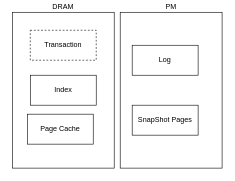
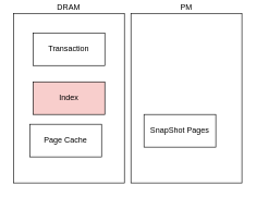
  <mxCell id="0" />
  <mxCell id="1" parent="0" />
  <mxCell id="2" value="&lt;div style=&quot;&quot;&gt;DRAM&lt;/div&gt;" style="rounded=0;whiteSpace=wrap;html=1;align=center;labelPosition=center;verticalLabelPosition=top;verticalAlign=bottom;" vertex="1" parent="1"><mxGeometry x="20" y="20" width="170" height="260" as="geometry" /></mxCell>
  <mxCell id="3" value="PM" style="rounded=0;whiteSpace=wrap;html=1;labelPosition=center;verticalLabelPosition=top;align=center;verticalAlign=bottom;" vertex="1" parent="1"><mxGeometry x="200" y="20" width="170" height="260" as="geometry" /></mxCell>
- <mxCell id="4" value="Transaction" style="rounded=0;whiteSpace=wrap;html=1;dashed=1;" vertex="1" parent="1"><mxGeometry x="50" y="50" width="110" height="50" as="geometry" /></mxCell>
+ <mxCell id="4" value="Transaction" style="rounded=0;whiteSpace=wrap;html=1;" vertex="1" parent="1"><mxGeometry x="50" y="50" width="110" height="50" as="geometry" /></mxCell>
  <mxCell id="5" value="Page Cache" style="rounded=0;whiteSpace=wrap;html=1;" vertex="1" parent="1"><mxGeometry x="45" y="190" width="110" height="50" as="geometry" /></mxCell>
- <mxCell id="6" value="Index" style="rounded=0;whiteSpace=wrap;html=1;" vertex="1" parent="1"><mxGeometry x="50" y="125" width="110" height="50" as="geometry" /></mxCell>
- <mxCell id="7" value="Log" style="rounded=0;whiteSpace=wrap;html=1;" vertex="1" parent="1"><mxGeometry x="220" y="75" width="110" height="50" as="geometry" /></mxCell>
+ <mxCell id="6" value="Index" style="rounded=0;whiteSpace=wrap;html=1;fillColor=#f8cecc;" vertex="1" parent="1"><mxGeometry x="50" y="125" width="110" height="50" as="geometry" /></mxCell>
  <mxCell id="8" value="SnapShot Pages" style="rounded=0;whiteSpace=wrap;html=1;" vertex="1" parent="1"><mxGeometry x="220" y="175" width="110" height="50" as="geometry" /></mxCell>
